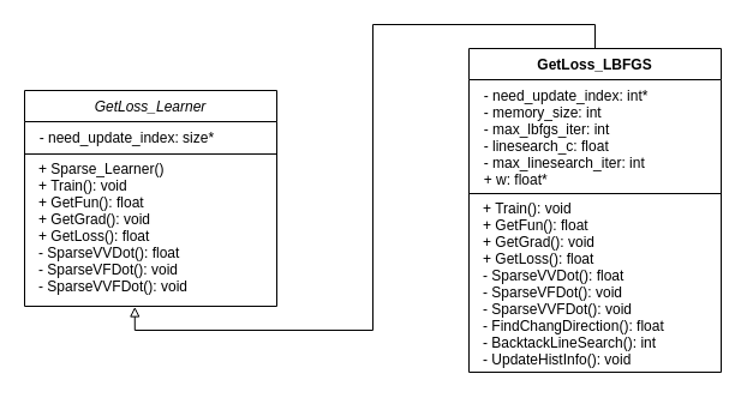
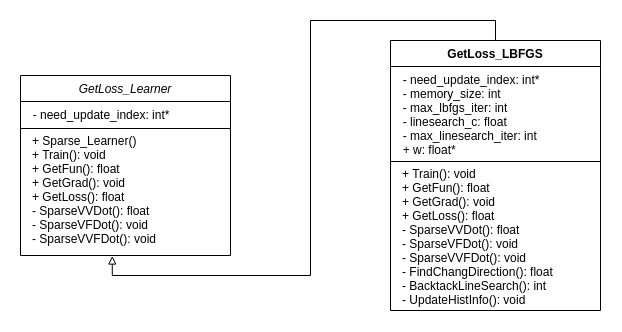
  <mxCell id="0" />
  <mxCell id="1" parent="0" />
  <mxCell id="2" value="GetLoss_Learner" style="swimlane;fontStyle=2;align=center;verticalAlign=top;childLayout=stackLayout;horizontal=1;startSize=26;horizontalStack=0;resizeParent=1;resizeParentMax=0;resizeLast=0;collapsible=1;marginBottom=0;" vertex="1" parent="1"><mxGeometry x="20" y="75" width="210" height="180" as="geometry"><mxRectangle x="240" y="320" width="100" height="30" as="alternateBounds" /></mxGeometry></mxCell>
- <mxCell id="3" value="  - need_update_index: size*" style="text;strokeColor=none;fillColor=none;align=left;verticalAlign=top;spacingLeft=4;spacingRight=4;overflow=hidden;rotatable=0;points=[[0,0.5],[1,0.5]];portConstraint=eastwest;" vertex="1" parent="2"><mxGeometry y="26" width="210" height="26" as="geometry" /></mxCell>
+ <mxCell id="3" value="  - need_update_index: int*" style="text;strokeColor=none;fillColor=none;align=left;verticalAlign=top;spacingLeft=4;spacingRight=4;overflow=hidden;rotatable=0;points=[[0,0.5],[1,0.5]];portConstraint=eastwest;" vertex="1" parent="2"><mxGeometry y="26" width="210" height="26" as="geometry" /></mxCell>
  <mxCell id="4" value="" style="line;strokeWidth=1;fillColor=none;align=left;verticalAlign=middle;spacingTop=-1;spacingLeft=3;spacingRight=3;rotatable=0;labelPosition=right;points=[];portConstraint=eastwest;strokeColor=inherit;" vertex="1" parent="2"><mxGeometry y="52" width="210" height="2" as="geometry" /></mxCell>
  <mxCell id="5" value="+ Sparse_Learner()&#10;+ Train(): void&#10;+ GetFun(): float&#10;+ GetGrad(): void&#10;+ GetLoss(): float&#10;- SparseVVDot(): float&#10;- SparseVFDot(): void&#10;- SparseVVFDot(): void" style="text;strokeColor=none;fillColor=none;align=left;verticalAlign=top;spacingLeft=7;spacingRight=4;overflow=hidden;rotatable=0;points=[[0,0.5],[1,0.5]];portConstraint=eastwest;spacing=5;spacingBottom=-1;spacingTop=-5;" vertex="1" parent="2"><mxGeometry y="54" width="210" height="126" as="geometry" /></mxCell>
  <mxCell id="6" style="edgeStyle=orthogonalEdgeStyle;rounded=0;orthogonalLoop=1;jettySize=auto;html=1;exitX=0.5;exitY=0;exitDx=0;exitDy=0;endArrow=block;endFill=0;entryX=0.437;entryY=1.004;entryDx=0;entryDy=0;entryPerimeter=0;" edge="1" parent="1" source="7" target="5"><mxGeometry relative="1" as="geometry"><Array as="points"><mxPoint x="495" y="20" /><mxPoint x="310" y="20" /><mxPoint x="310" y="275" /><mxPoint x="112" y="275" /></Array></mxGeometry></mxCell>
  <mxCell id="7" value="GetLoss_LBFGS" style="swimlane;fontStyle=1;align=center;verticalAlign=top;childLayout=stackLayout;horizontal=1;startSize=26;horizontalStack=0;resizeParent=1;resizeParentMax=0;resizeLast=0;collapsible=1;marginBottom=0;" vertex="1" parent="1"><mxGeometry x="390" y="40" width="210" height="270" as="geometry"><mxRectangle x="240" y="320" width="100" height="30" as="alternateBounds" /></mxGeometry></mxCell>
  <mxCell id="8" value="  - need_update_index: int*&#10;  - memory_size: int&#10;  - max_lbfgs_iter: int&#10;  - linesearch_c: float&#10;  - max_linesearch_iter: int&#10;  + w: float*&#10;" style="text;strokeColor=none;fillColor=none;align=left;verticalAlign=top;spacingLeft=4;spacingRight=4;overflow=hidden;rotatable=0;points=[[0,0.5],[1,0.5]];portConstraint=eastwest;" vertex="1" parent="7"><mxGeometry y="26" width="210" height="94" as="geometry" /></mxCell>
  <mxCell id="9" value="" style="line;strokeWidth=1;fillColor=none;align=left;verticalAlign=middle;spacingTop=-1;spacingLeft=3;spacingRight=3;rotatable=0;labelPosition=right;points=[];portConstraint=eastwest;strokeColor=inherit;" vertex="1" parent="7"><mxGeometry y="120" width="210" height="2" as="geometry" /></mxCell>
  <mxCell id="10" value="+ Train(): void&#10;+ GetFun(): float&#10;+ GetGrad(): void&#10;+ GetLoss(): float&#10;- SparseVVDot(): float&#10;- SparseVFDot(): void&#10;- SparseVVFDot(): void&#10;- FindChangDirection(): float&#10;- BacktackLineSearch(): int&#10;- UpdateHistInfo(): void" style="text;strokeColor=none;fillColor=none;align=left;verticalAlign=top;spacingLeft=7;spacingRight=4;overflow=hidden;rotatable=0;points=[[0,0.5],[1,0.5]];portConstraint=eastwest;spacing=5;spacingBottom=-1;spacingTop=-5;" vertex="1" parent="7"><mxGeometry y="122" width="210" height="148" as="geometry" /></mxCell>
